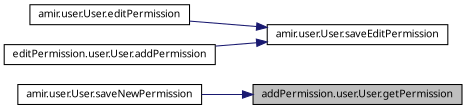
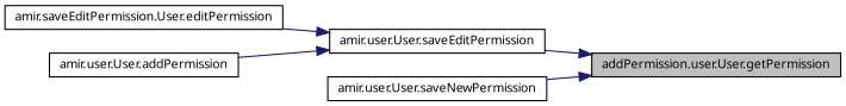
  digraph {
    rankdir=RL
    node [color=black fillcolor=white fontname="FreeSans.ttf" fontsize=10 shape=record style=filled]
    edge [color=midnightblue dir=back fontname="FreeSans.ttf" fontsize=10 labelfontname="FreeSans.ttf" labelfontsize=10 style=solid]
    n1 [fillcolor=grey75 fontcolor=black height=0.2 label="addPermission.user.User.getPermission" width=0.4]
    n2 [height=0.2 label="amir.user.User.saveEditPermission" width=0.4]
    n3 [height=0.2 label="amir.user.User.saveNewPermission" width=0.4]
-   n4 [height=0.2 label="amir.user.User.editPermission" width=0.4]
-   n5 [height=0.2 label="editPermission.user.User.addPermission" width=0.4]
+   n4 [height=0.2 label="amir.saveEditPermission.User.editPermission" width=0.4]
+   n5 [height=0.2 label="amir.user.User.addPermission" width=0.4]
+   n1 -> n2
    n1 -> n3
    n2 -> n4
    n2 -> n5
  }
